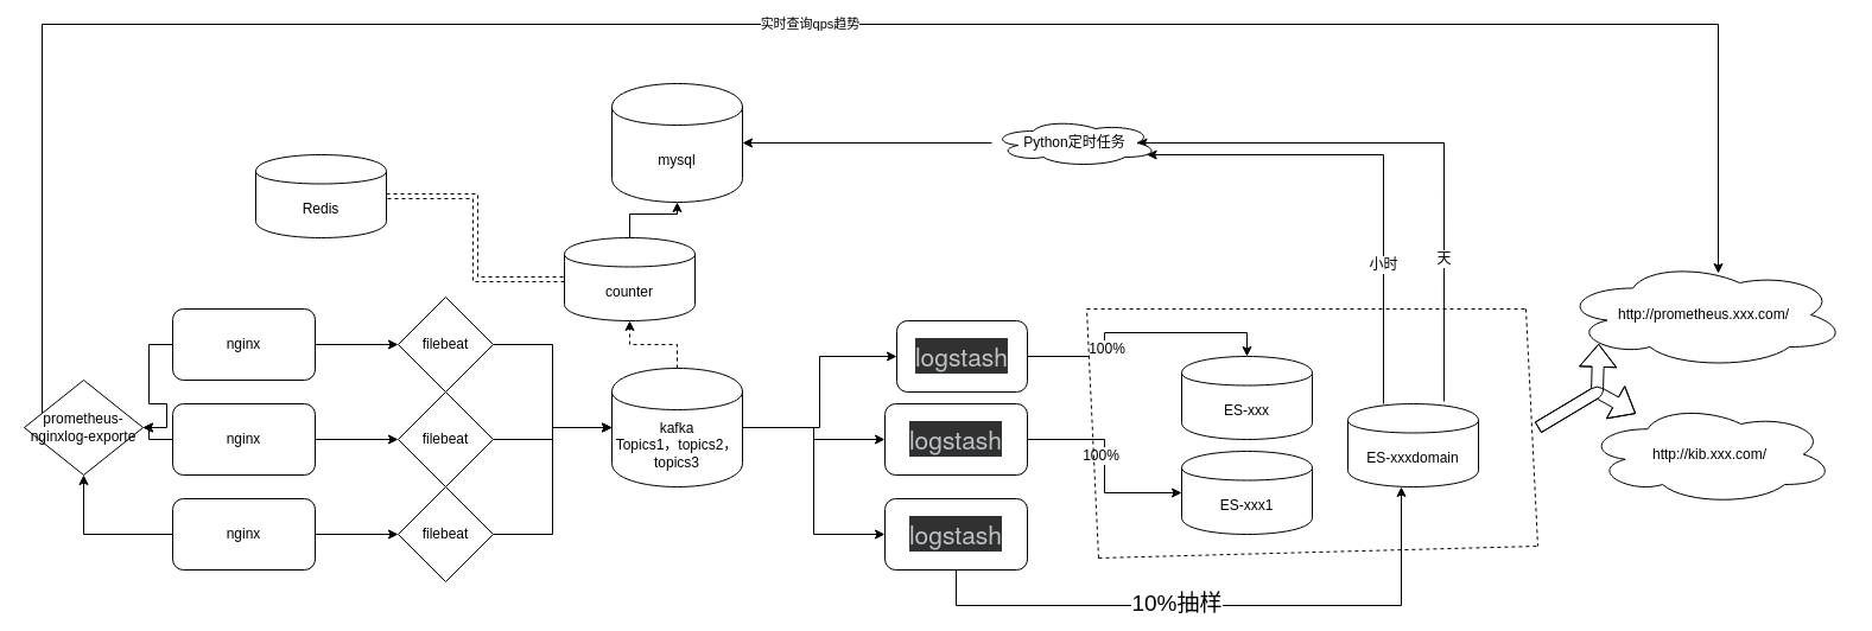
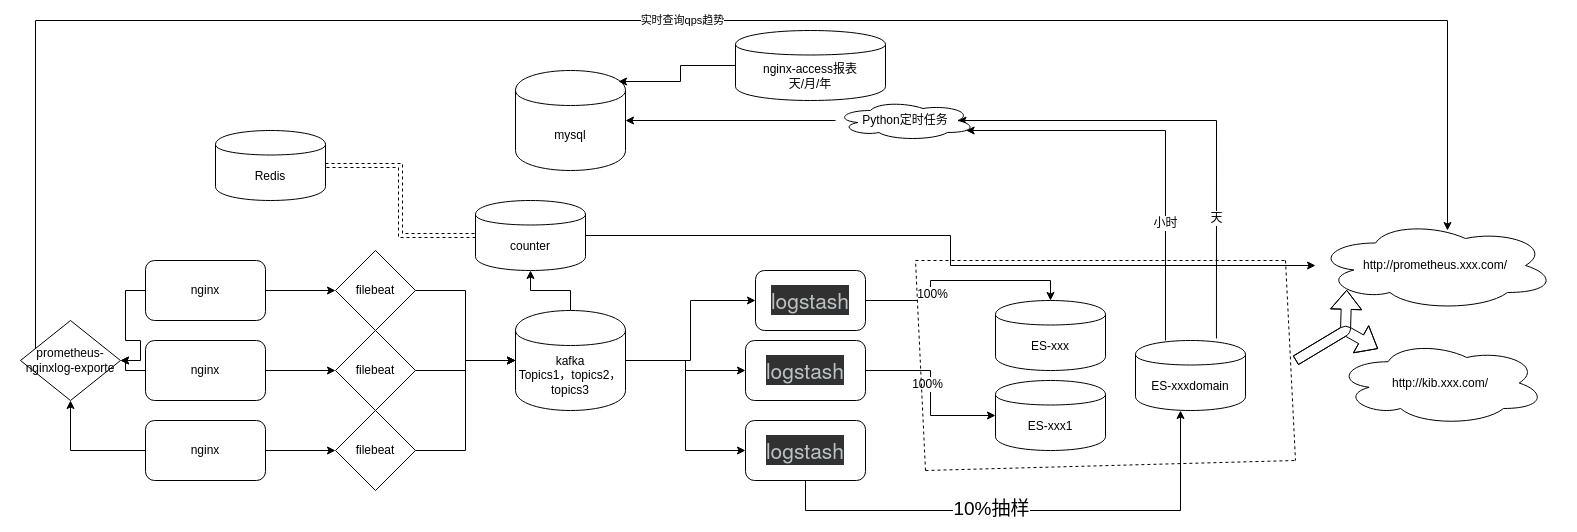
  <mxCell id="0" />
  <mxCell id="1" parent="0" />
  <mxCell id="2" style="edgeStyle=orthogonalEdgeStyle;rounded=0;orthogonalLoop=1;jettySize=auto;html=1;entryX=0;entryY=0.5;entryDx=0;entryDy=0;" edge="1" parent="1" source="4" target="12"><mxGeometry relative="1" as="geometry" /></mxCell>
  <mxCell id="3" style="edgeStyle=orthogonalEdgeStyle;rounded=0;orthogonalLoop=1;jettySize=auto;html=1;" edge="1" parent="1" source="4" target="53"><mxGeometry relative="1" as="geometry" /></mxCell>
  <mxCell id="4" value="nginx" style="rounded=1;whiteSpace=wrap;html=1;" vertex="1" parent="1"><mxGeometry x="145" y="260" width="120" height="60" as="geometry" /></mxCell>
  <mxCell id="5" style="edgeStyle=orthogonalEdgeStyle;rounded=0;orthogonalLoop=1;jettySize=auto;html=1;entryX=0;entryY=0.5;entryDx=0;entryDy=0;" edge="1" parent="1" source="7" target="14"><mxGeometry relative="1" as="geometry" /></mxCell>
  <mxCell id="6" style="edgeStyle=orthogonalEdgeStyle;rounded=0;orthogonalLoop=1;jettySize=auto;html=1;entryX=1;entryY=0.5;entryDx=0;entryDy=0;" edge="1" parent="1" source="7" target="53"><mxGeometry relative="1" as="geometry" /></mxCell>
  <mxCell id="7" value="nginx" style="rounded=1;whiteSpace=wrap;html=1;" vertex="1" parent="1"><mxGeometry x="145" y="340" width="120" height="60" as="geometry" /></mxCell>
  <mxCell id="8" style="edgeStyle=orthogonalEdgeStyle;rounded=0;orthogonalLoop=1;jettySize=auto;html=1;" edge="1" parent="1" source="10" target="16"><mxGeometry relative="1" as="geometry" /></mxCell>
  <mxCell id="9" style="edgeStyle=orthogonalEdgeStyle;rounded=0;orthogonalLoop=1;jettySize=auto;html=1;" edge="1" parent="1" source="10" target="53"><mxGeometry relative="1" as="geometry" /></mxCell>
  <mxCell id="10" value="nginx" style="rounded=1;whiteSpace=wrap;html=1;" vertex="1" parent="1"><mxGeometry x="145" y="420" width="120" height="60" as="geometry" /></mxCell>
  <mxCell id="11" style="edgeStyle=orthogonalEdgeStyle;rounded=0;orthogonalLoop=1;jettySize=auto;html=1;entryX=0;entryY=0.5;entryDx=0;entryDy=0;" edge="1" parent="1" source="12" target="21"><mxGeometry relative="1" as="geometry" /></mxCell>
  <mxCell id="12" value="filebeat" style="rhombus;whiteSpace=wrap;html=1;" vertex="1" parent="1"><mxGeometry x="335" y="250" width="80" height="80" as="geometry" /></mxCell>
  <mxCell id="13" style="edgeStyle=orthogonalEdgeStyle;rounded=0;orthogonalLoop=1;jettySize=auto;html=1;entryX=0;entryY=0.5;entryDx=0;entryDy=0;" edge="1" parent="1" source="14" target="21"><mxGeometry relative="1" as="geometry" /></mxCell>
  <mxCell id="14" value="filebeat" style="rhombus;whiteSpace=wrap;html=1;" vertex="1" parent="1"><mxGeometry x="335" y="330" width="80" height="80" as="geometry" /></mxCell>
  <mxCell id="15" style="edgeStyle=orthogonalEdgeStyle;rounded=0;orthogonalLoop=1;jettySize=auto;html=1;entryX=0;entryY=0.5;entryDx=0;entryDy=0;" edge="1" parent="1" source="16" target="21"><mxGeometry relative="1" as="geometry" /></mxCell>
  <mxCell id="16" value="filebeat" style="rhombus;whiteSpace=wrap;html=1;" vertex="1" parent="1"><mxGeometry x="335" y="410" width="80" height="80" as="geometry" /></mxCell>
  <mxCell id="17" style="edgeStyle=orthogonalEdgeStyle;rounded=0;orthogonalLoop=1;jettySize=auto;html=1;entryX=0;entryY=0.5;entryDx=0;entryDy=0;" edge="1" parent="1" source="21" target="24"><mxGeometry relative="1" as="geometry" /></mxCell>
  <mxCell id="18" style="edgeStyle=orthogonalEdgeStyle;rounded=0;orthogonalLoop=1;jettySize=auto;html=1;entryX=0;entryY=0.5;entryDx=0;entryDy=0;" edge="1" parent="1" source="21" target="28"><mxGeometry relative="1" as="geometry" /></mxCell>
  <mxCell id="19" style="edgeStyle=orthogonalEdgeStyle;rounded=0;orthogonalLoop=1;jettySize=auto;html=1;entryX=0;entryY=0.5;entryDx=0;entryDy=0;" edge="1" parent="1" source="21" target="33"><mxGeometry relative="1" as="geometry" /></mxCell>
- <mxCell id="20" value="" style="edgeStyle=orthogonalEdgeStyle;rounded=0;orthogonalLoop=1;jettySize=auto;html=1;dashed=1;" edge="1" parent="1" source="21" target="56"><mxGeometry relative="1" as="geometry" /></mxCell>
+ <mxCell id="20" value="" style="edgeStyle=orthogonalEdgeStyle;rounded=0;orthogonalLoop=1;jettySize=auto;html=1;" edge="1" parent="1" source="21" target="56"><mxGeometry relative="1" as="geometry" /></mxCell>
  <mxCell id="21" value="kafka&lt;br&gt;Topics1，topics2，topics3" style="shape=cylinder;whiteSpace=wrap;html=1;boundedLbl=1;backgroundOutline=1;" vertex="1" parent="1"><mxGeometry x="515" y="310" width="110" height="100" as="geometry" /></mxCell>
  <mxCell id="22" style="edgeStyle=orthogonalEdgeStyle;rounded=0;orthogonalLoop=1;jettySize=auto;html=1;entryX=0.5;entryY=0;entryDx=0;entryDy=0;" edge="1" parent="1" source="24" target="34"><mxGeometry relative="1" as="geometry" /></mxCell>
  <mxCell id="23" value="100%" style="text;html=1;align=center;verticalAlign=middle;resizable=0;points=[];labelBackgroundColor=#ffffff;" vertex="1" connectable="0" parent="22"><mxGeometry x="-0.422" y="7" relative="1" as="geometry"><mxPoint x="8" y="-7" as="offset" /></mxGeometry></mxCell>
  <mxCell id="24" value="&lt;span style=&quot;color: rgb(188 , 195 , 199) ; font-family: &amp;#34;prompt&amp;#34; , &amp;#34;helvetica neue light&amp;#34; , &amp;#34;helvetica neue&amp;#34; , &amp;#34;helvetica&amp;#34; , &amp;#34;arial&amp;#34; , sans-serif ; font-size: 21px ; white-space: normal ; background-color: rgb(49 , 49 , 49)&quot;&gt;logstash&lt;/span&gt;" style="rounded=1;whiteSpace=wrap;html=1;" vertex="1" parent="1"><mxGeometry x="755" y="270" width="110" height="60" as="geometry" /></mxCell>
  <mxCell id="25" style="edgeStyle=orthogonalEdgeStyle;rounded=0;orthogonalLoop=1;jettySize=auto;html=1;entryX=0;entryY=0.5;entryDx=0;entryDy=0;" edge="1" parent="1" source="28" target="35"><mxGeometry relative="1" as="geometry" /></mxCell>
  <mxCell id="26" value="&lt;span style=&quot;color: rgba(0 , 0 , 0 , 0) ; font-family: monospace ; font-size: 0px ; background-color: rgb(248 , 249 , 250)&quot;&gt;%3CmxGraphModel%3E%3Croot%3E%3CmxCell%20id%3D%220%22%2F%3E%3CmxCell%20id%3D%221%22%20parent%3D%220%22%2F%3E%3CmxCell%20id%3D%222%22%20value%3D%22%26lt%3Bfont%20style%3D%26quot%3Bfont-size%3A%2019px%26quot%3B%26gt%3B10%25%E6%8A%BD%E6%A0%B7%26lt%3B%2Ffont%26gt%3B%22%20style%3D%22text%3Bhtml%3D1%3Balign%3Dcenter%3BverticalAlign%3Dmiddle%3Bresizable%3D0%3Bpoints%3D%5B%5D%3BlabelBackgroundColor%3D%23ffffff%3B%22%20vertex%3D%221%22%20connectable%3D%220%22%20parent%3D%221%22%3E%3CmxGeometry%20x%3D%221002%22%20y%3D%22458%22%20as%3D%22geometry%22%3E%3CmxPoint%20as%3D%22offset%22%2F%3E%3C%2FmxGeometry%3E%3C%2FmxCell%3E%3C%2Froot%3E%3C%2FmxGraphModel%3E权量&lt;/span&gt;" style="text;html=1;align=center;verticalAlign=middle;resizable=0;points=[];labelBackgroundColor=#ffffff;" vertex="1" connectable="0" parent="25"><mxGeometry x="-0.269" y="-10" relative="1" as="geometry"><mxPoint as="offset" /></mxGeometry></mxCell>
  <mxCell id="27" value="100%" style="text;html=1;align=center;verticalAlign=middle;resizable=0;points=[];labelBackgroundColor=#ffffff;" vertex="1" connectable="0" parent="25"><mxGeometry x="-0.303" y="-13" relative="1" as="geometry"><mxPoint as="offset" /></mxGeometry></mxCell>
  <mxCell id="28" value="&lt;span style=&quot;color: rgb(188 , 195 , 199) ; font-family: &amp;#34;prompt&amp;#34; , &amp;#34;helvetica neue light&amp;#34; , &amp;#34;helvetica neue&amp;#34; , &amp;#34;helvetica&amp;#34; , &amp;#34;arial&amp;#34; , sans-serif ; font-size: 21px ; white-space: normal ; background-color: rgb(49 , 49 , 49)&quot;&gt;logstash&lt;/span&gt;" style="rounded=1;whiteSpace=wrap;html=1;" vertex="1" parent="1"><mxGeometry x="745" y="340" width="120" height="60" as="geometry" /></mxCell>
  <mxCell id="29" style="edgeStyle=orthogonalEdgeStyle;rounded=0;orthogonalLoop=1;jettySize=auto;html=1;" edge="1" parent="1" source="33" target="36"><mxGeometry relative="1" as="geometry"><Array as="points"><mxPoint x="805" y="510" /><mxPoint x="1180" y="510" /></Array></mxGeometry></mxCell>
  <mxCell id="30" value="&lt;span style=&quot;color: rgba(0 , 0 , 0 , 0) ; font-family: monospace ; font-size: 0px ; background-color: rgb(248 , 249 , 250)&quot;&gt;%3CmxGraphModel%3E%3Croot%3E%3CmxCell%20id%3D%220%22%2F%3E%3CmxCell%20id%3D%221%22%20parent%3D%220%22%2F%3E%3CmxCell%20id%3D%222%22%20value%3D%2210%25%E6%8A%BD%E6%A0%B7%22%20style%3D%22text%3Bhtml%3D1%3Balign%3Dcenter%3BverticalAlign%3Dmiddle%3Bresizable%3D0%3Bpoints%3D%5B%5D%3Bautosize%3D1%3B%22%20vertex%3D%221%22%20parent%3D%221%22%3E%3CmxGeometry%20x%3D%22978%22%20y%3D%22454%22%20width%3D%2260%22%20height%3D%2220%22%20as%3D%22geometry%22%2F%3E%3C%2FmxCell%3E%3C%2Froot%3E%3C%2FmxGraphModel%3E&lt;/span&gt;" style="text;html=1;align=center;verticalAlign=middle;resizable=0;points=[];labelBackgroundColor=#ffffff;" vertex="1" connectable="0" parent="29"><mxGeometry x="-0.115" y="-1" relative="1" as="geometry"><mxPoint as="offset" /></mxGeometry></mxCell>
  <mxCell id="31" value="&lt;span style=&quot;color: rgba(0 , 0 , 0 , 0) ; font-family: monospace ; font-size: 0px ; background-color: rgb(248 , 249 , 250)&quot;&gt;%3CmxGraphModel%3E%3Croot%3E%3CmxCell%20id%3D%220%22%2F%3E%3CmxCell%20id%3D%221%22%20parent%3D%220%22%2F%3E%3CmxCell%20id%3D%222%22%20value%3D%2210%25%E6%8A%BD%E6%A0%B7%22%20style%3D%22text%3Bhtml%3D1%3Balign%3Dcenter%3BverticalAlign%3Dmiddle%3Bresizable%3D0%3Bpoints%3D%5B%5D%3Bautosize%3D1%3B%22%20vertex%3D%221%22%20parent%3D%221%22%3E%3CmxGeometry%20x%3D%22978%22%20y%3D%22454%22%20width%3D%2260%22%20height%3D%2220%22%20as%3D%22geometry%22%2F%3E%3C%2FmxCell%3E%3C%2Froot%3E%3C%2FmxGraphModel%3E&lt;/span&gt;" style="text;html=1;align=center;verticalAlign=middle;resizable=0;points=[];labelBackgroundColor=#ffffff;" vertex="1" connectable="0" parent="29"><mxGeometry x="-0.157" y="3" relative="1" as="geometry"><mxPoint as="offset" /></mxGeometry></mxCell>
  <mxCell id="32" value="&lt;font style=&quot;font-size: 19px&quot;&gt;10%抽样&lt;/font&gt;" style="text;html=1;align=center;verticalAlign=middle;resizable=0;points=[];labelBackgroundColor=#ffffff;" vertex="1" connectable="0" parent="29"><mxGeometry x="-0.149" y="2" relative="1" as="geometry"><mxPoint as="offset" /></mxGeometry></mxCell>
  <mxCell id="33" value="&lt;span style=&quot;color: rgb(188 , 195 , 199) ; font-family: &amp;#34;prompt&amp;#34; , &amp;#34;helvetica neue light&amp;#34; , &amp;#34;helvetica neue&amp;#34; , &amp;#34;helvetica&amp;#34; , &amp;#34;arial&amp;#34; , sans-serif ; font-size: 21px ; white-space: normal ; background-color: rgb(49 , 49 , 49)&quot;&gt;logstash&lt;/span&gt;" style="rounded=1;whiteSpace=wrap;html=1;" vertex="1" parent="1"><mxGeometry x="745" y="420" width="120" height="60" as="geometry" /></mxCell>
  <mxCell id="34" value="ES-xxx" style="shape=cylinder;whiteSpace=wrap;html=1;boundedLbl=1;backgroundOutline=1;" vertex="1" parent="1"><mxGeometry x="995" y="300" width="110" height="70" as="geometry" /></mxCell>
  <mxCell id="35" value="ES-xxx1" style="shape=cylinder;whiteSpace=wrap;html=1;boundedLbl=1;backgroundOutline=1;" vertex="1" parent="1"><mxGeometry x="995" y="380" width="110" height="70" as="geometry" /></mxCell>
  <mxCell id="36" value="ES-xxxdomain" style="shape=cylinder;whiteSpace=wrap;html=1;boundedLbl=1;backgroundOutline=1;" vertex="1" parent="1"><mxGeometry x="1135" y="340" width="110" height="70" as="geometry" /></mxCell>
  <mxCell id="37" style="edgeStyle=orthogonalEdgeStyle;rounded=0;orthogonalLoop=1;jettySize=auto;html=1;exitX=0.736;exitY=-0.029;exitDx=0;exitDy=0;exitPerimeter=0;entryX=0.875;entryY=0.5;entryDx=0;entryDy=0;entryPerimeter=0;" edge="1" parent="1" source="36" target="42"><mxGeometry relative="1" as="geometry"><Array as="points"><mxPoint x="1216" y="120" /></Array></mxGeometry></mxCell>
  <mxCell id="38" value="天" style="text;html=1;align=center;verticalAlign=middle;resizable=0;points=[];labelBackgroundColor=#ffffff;" vertex="1" connectable="0" parent="37"><mxGeometry x="-0.495" relative="1" as="geometry"><mxPoint as="offset" /></mxGeometry></mxCell>
  <mxCell id="39" style="edgeStyle=orthogonalEdgeStyle;rounded=0;orthogonalLoop=1;jettySize=auto;html=1;" edge="1" parent="1" source="36" target="42"><mxGeometry relative="1" as="geometry"><Array as="points"><mxPoint x="1165" y="130" /></Array></mxGeometry></mxCell>
  <mxCell id="40" value="小时" style="text;html=1;align=center;verticalAlign=middle;resizable=0;points=[];labelBackgroundColor=#ffffff;" vertex="1" connectable="0" parent="39"><mxGeometry x="-0.423" y="1" relative="1" as="geometry"><mxPoint as="offset" /></mxGeometry></mxCell>
  <mxCell id="41" style="edgeStyle=orthogonalEdgeStyle;rounded=0;orthogonalLoop=1;jettySize=auto;html=1;" edge="1" parent="1" source="42" target="43"><mxGeometry relative="1" as="geometry" /></mxCell>
  <mxCell id="42" value="Python定时任务" style="ellipse;shape=cloud;whiteSpace=wrap;html=1;" vertex="1" parent="1"><mxGeometry x="835" y="100" width="140" height="40" as="geometry" /></mxCell>
  <mxCell id="43" value="mysql" style="shape=cylinder;whiteSpace=wrap;html=1;boundedLbl=1;backgroundOutline=1;" vertex="1" parent="1"><mxGeometry x="515" y="70" width="110" height="100" as="geometry" /></mxCell>
  <mxCell id="44" value="http://prometheus.xxx.com/" style="ellipse;shape=cloud;whiteSpace=wrap;html=1;" vertex="1" parent="1"><mxGeometry x="1315" y="220" width="240" height="90" as="geometry" /></mxCell>
  <mxCell id="45" value="http://kib.xxx.com/" style="ellipse;shape=cloud;whiteSpace=wrap;html=1;" vertex="1" parent="1"><mxGeometry x="1335" y="340" width="210" height="85" as="geometry" /></mxCell>
  <mxCell id="46" value="" style="endArrow=none;dashed=1;html=1;" edge="1" parent="1"><mxGeometry width="50" height="50" relative="1" as="geometry"><mxPoint x="915" y="260" as="sourcePoint" /><mxPoint x="1285" y="260" as="targetPoint" /></mxGeometry></mxCell>
  <mxCell id="47" value="" style="endArrow=none;dashed=1;html=1;" edge="1" parent="1"><mxGeometry width="50" height="50" relative="1" as="geometry"><mxPoint x="1285" y="260" as="sourcePoint" /><mxPoint x="1295" y="460" as="targetPoint" /></mxGeometry></mxCell>
  <mxCell id="48" value="" style="endArrow=none;dashed=1;html=1;" edge="1" parent="1"><mxGeometry width="50" height="50" relative="1" as="geometry"><mxPoint x="925" y="470" as="sourcePoint" /><mxPoint x="1295" y="460" as="targetPoint" /></mxGeometry></mxCell>
  <mxCell id="49" value="" style="endArrow=none;dashed=1;html=1;" edge="1" parent="1"><mxGeometry width="50" height="50" relative="1" as="geometry"><mxPoint x="925" y="470" as="sourcePoint" /><mxPoint x="915" y="260" as="targetPoint" /></mxGeometry></mxCell>
  <mxCell id="50" value="" style="shape=flexArrow;endArrow=classic;html=1;" edge="1" parent="1" target="45"><mxGeometry width="50" height="50" relative="1" as="geometry"><mxPoint x="1295" y="360" as="sourcePoint" /><mxPoint x="735" y="540" as="targetPoint" /><Array as="points"><mxPoint x="1345" y="330" /></Array></mxGeometry></mxCell>
  <mxCell id="51" value="" style="shape=flexArrow;endArrow=classic;html=1;entryX=0.13;entryY=0.77;entryDx=0;entryDy=0;entryPerimeter=0;" edge="1" parent="1" target="44"><mxGeometry width="50" height="50" relative="1" as="geometry"><mxPoint x="1295" y="360" as="sourcePoint" /><mxPoint x="1377.57" y="348.328" as="targetPoint" /><Array as="points"><mxPoint x="1345" y="330" /></Array></mxGeometry></mxCell>
  <mxCell id="52" value="实时查询qps趋势" style="edgeStyle=orthogonalEdgeStyle;rounded=0;orthogonalLoop=1;jettySize=auto;html=1;" edge="1" parent="1" source="53"><mxGeometry relative="1" as="geometry"><mxPoint x="1447" y="230" as="targetPoint" /><Array as="points"><mxPoint x="35" y="20" /><mxPoint x="1447" y="20" /></Array></mxGeometry></mxCell>
  <mxCell id="53" value="prometheus-nginxlog-exporte" style="rhombus;whiteSpace=wrap;html=1;" vertex="1" parent="1"><mxGeometry x="20" y="320" width="100" height="80" as="geometry" /></mxCell>
- <mxCell id="54" value="" style="edgeStyle=orthogonalEdgeStyle;rounded=0;orthogonalLoop=1;jettySize=auto;html=1;" edge="1" parent="1" source="56" target="43"><mxGeometry relative="1" as="geometry" /></mxCell>
+ <mxCell id="54" value="" style="edgeStyle=orthogonalEdgeStyle;rounded=0;orthogonalLoop=1;jettySize=auto;html=1;" edge="1" parent="1" source="56" target="44"><mxGeometry relative="1" as="geometry" /></mxCell>
  <mxCell id="55" style="edgeStyle=orthogonalEdgeStyle;rounded=0;orthogonalLoop=1;jettySize=auto;html=1;shape=link;dashed=1;" edge="1" parent="1" source="56" target="57"><mxGeometry relative="1" as="geometry" /></mxCell>
  <mxCell id="56" value="counter" style="shape=cylinder;whiteSpace=wrap;html=1;boundedLbl=1;backgroundOutline=1;" vertex="1" parent="1"><mxGeometry x="475" y="200" width="110" height="70" as="geometry" /></mxCell>
  <mxCell id="57" value="Redis" style="shape=cylinder;whiteSpace=wrap;html=1;boundedLbl=1;backgroundOutline=1;" vertex="1" parent="1"><mxGeometry x="215" y="130" width="110" height="70" as="geometry" /></mxCell>
+ <mxCell id="58" style="edgeStyle=orthogonalEdgeStyle;rounded=0;orthogonalLoop=1;jettySize=auto;html=1;entryX=0.936;entryY=0.11;entryDx=0;entryDy=0;entryPerimeter=0;" edge="1" parent="1" source="59" target="43"><mxGeometry relative="1" as="geometry" /></mxCell>
+ <mxCell id="59" value="nginx-access报表&lt;br&gt;天/月/年" style="shape=cylinder;whiteSpace=wrap;html=1;boundedLbl=1;backgroundOutline=1;" vertex="1" parent="1"><mxGeometry x="735" y="30" width="150" height="70" as="geometry" /></mxCell>
